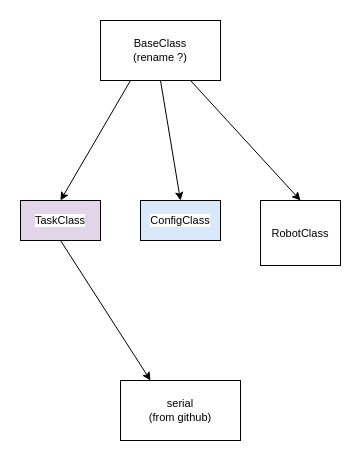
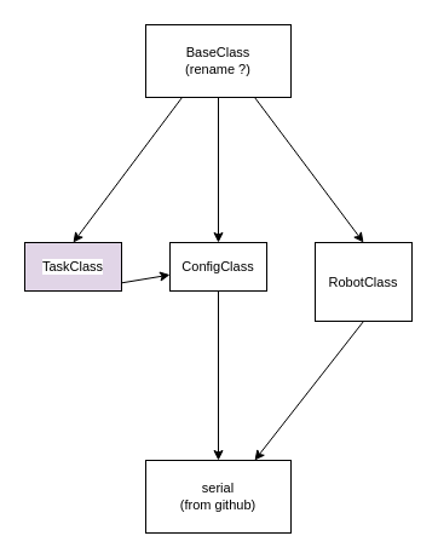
  <mxCell id="0" />
  <mxCell id="1" parent="0" />
- <mxCell id="2" style="edgeStyle=none;rounded=0;orthogonalLoop=1;jettySize=auto;html=1;exitX=0.5;exitY=1;exitDx=0;exitDy=0;strokeColor=default;align=center;verticalAlign=middle;fontFamily=Helvetica;fontSize=11;fontColor=default;labelBackgroundColor=default;endArrow=classic;entryX=0.25;entryY=0;entryDx=0;entryDy=0;" edge="1" parent="1" source="3" target="12"><mxGeometry relative="1" as="geometry" /></mxCell>
+ <mxCell id="2" style="edgeStyle=none;rounded=0;orthogonalLoop=1;jettySize=auto;html=1;exitX=0.5;exitY=1;exitDx=0;exitDy=0;strokeColor=default;align=center;verticalAlign=middle;fontFamily=Helvetica;fontSize=11;fontColor=default;labelBackgroundColor=default;endArrow=classic;" edge="1" parent="1" source="3" target="5"><mxGeometry relative="1" as="geometry" /></mxCell>
  <mxCell id="3" value="TaskClass" style="rounded=0;whiteSpace=wrap;html=1;fontFamily=Helvetica;fontSize=11;fontColor=default;labelBackgroundColor=default;fillColor=#e1d5e7;" vertex="1" parent="1"><mxGeometry x="20" y="200" width="80" height="40" as="geometry" /></mxCell>
- <mxCell id="5" value="ConfigClass" style="rounded=0;whiteSpace=wrap;html=1;fontFamily=Helvetica;fontSize=11;fontColor=default;labelBackgroundColor=default;fillColor=#dae8fc;" vertex="1" parent="1"><mxGeometry x="140" y="200" width="80" height="40" as="geometry" /></mxCell>
+ <mxCell id="4" style="edgeStyle=none;rounded=0;orthogonalLoop=1;jettySize=auto;html=1;exitX=0.5;exitY=1;exitDx=0;exitDy=0;entryX=0.5;entryY=0;entryDx=0;entryDy=0;strokeColor=default;align=center;verticalAlign=middle;fontFamily=Helvetica;fontSize=11;fontColor=default;labelBackgroundColor=default;endArrow=classic;" edge="1" parent="1" source="5" target="12"><mxGeometry relative="1" as="geometry" /></mxCell>
+ <mxCell id="5" value="ConfigClass" style="rounded=0;whiteSpace=wrap;html=1;fontFamily=Helvetica;fontSize=11;fontColor=default;labelBackgroundColor=default;" vertex="1" parent="1"><mxGeometry x="140" y="200" width="80" height="40" as="geometry" /></mxCell>
+ <mxCell id="6" style="edgeStyle=none;rounded=0;orthogonalLoop=1;jettySize=auto;html=1;exitX=0.5;exitY=1;exitDx=0;exitDy=0;entryX=0.75;entryY=0;entryDx=0;entryDy=0;strokeColor=default;align=center;verticalAlign=middle;fontFamily=Helvetica;fontSize=11;fontColor=default;labelBackgroundColor=default;endArrow=classic;" edge="1" parent="1" source="7" target="12"><mxGeometry relative="1" as="geometry" /></mxCell>
  <mxCell id="7" value="RobotClass" style="rounded=0;whiteSpace=wrap;html=1;fontFamily=Helvetica;fontSize=11;fontColor=default;labelBackgroundColor=default;" vertex="1" parent="1"><mxGeometry x="260" y="200" width="80" height="65" as="geometry" /></mxCell>
  <mxCell id="8" style="edgeStyle=none;rounded=0;orthogonalLoop=1;jettySize=auto;html=1;exitX=0.5;exitY=1;exitDx=0;exitDy=0;entryX=0.5;entryY=0;entryDx=0;entryDy=0;strokeColor=default;align=center;verticalAlign=middle;fontFamily=Helvetica;fontSize=11;fontColor=default;labelBackgroundColor=default;endArrow=classic;" edge="1" parent="1" source="11" target="5"><mxGeometry relative="1" as="geometry" /></mxCell>
  <mxCell id="9" style="edgeStyle=none;rounded=0;orthogonalLoop=1;jettySize=auto;html=1;exitX=0.25;exitY=1;exitDx=0;exitDy=0;entryX=0.5;entryY=0;entryDx=0;entryDy=0;strokeColor=default;align=center;verticalAlign=middle;fontFamily=Helvetica;fontSize=11;fontColor=default;labelBackgroundColor=default;endArrow=classic;" edge="1" parent="1" source="11" target="3"><mxGeometry relative="1" as="geometry" /></mxCell>
  <mxCell id="10" style="edgeStyle=none;rounded=0;orthogonalLoop=1;jettySize=auto;html=1;exitX=0.75;exitY=1;exitDx=0;exitDy=0;entryX=0.5;entryY=0;entryDx=0;entryDy=0;strokeColor=default;align=center;verticalAlign=middle;fontFamily=Helvetica;fontSize=11;fontColor=default;labelBackgroundColor=default;endArrow=classic;" edge="1" parent="1" source="11" target="7"><mxGeometry relative="1" as="geometry" /></mxCell>
- <mxCell id="11" value="BaseClass&lt;div&gt;(rename ?)&lt;/div&gt;" style="rounded=0;whiteSpace=wrap;html=1;fontFamily=Helvetica;fontSize=11;fontColor=default;labelBackgroundColor=default;" vertex="1" parent="1"><mxGeometry x="100" y="20" width="120" height="60" as="geometry" /></mxCell>
+ <mxCell id="11" value="BaseClass&lt;div&gt;(rename ?)&lt;/div&gt;" style="rounded=0;whiteSpace=wrap;html=1;fontFamily=Helvetica;fontSize=11;fontColor=default;labelBackgroundColor=default;" vertex="1" parent="1"><mxGeometry x="120" y="20" width="120" height="60" as="geometry" /></mxCell>
  <mxCell id="12" value="serial&lt;div&gt;(from github)&lt;/div&gt;" style="rounded=0;whiteSpace=wrap;html=1;fontFamily=Helvetica;fontSize=11;fontColor=default;labelBackgroundColor=default;" vertex="1" parent="1"><mxGeometry x="120" y="380" width="120" height="60" as="geometry" /></mxCell>
